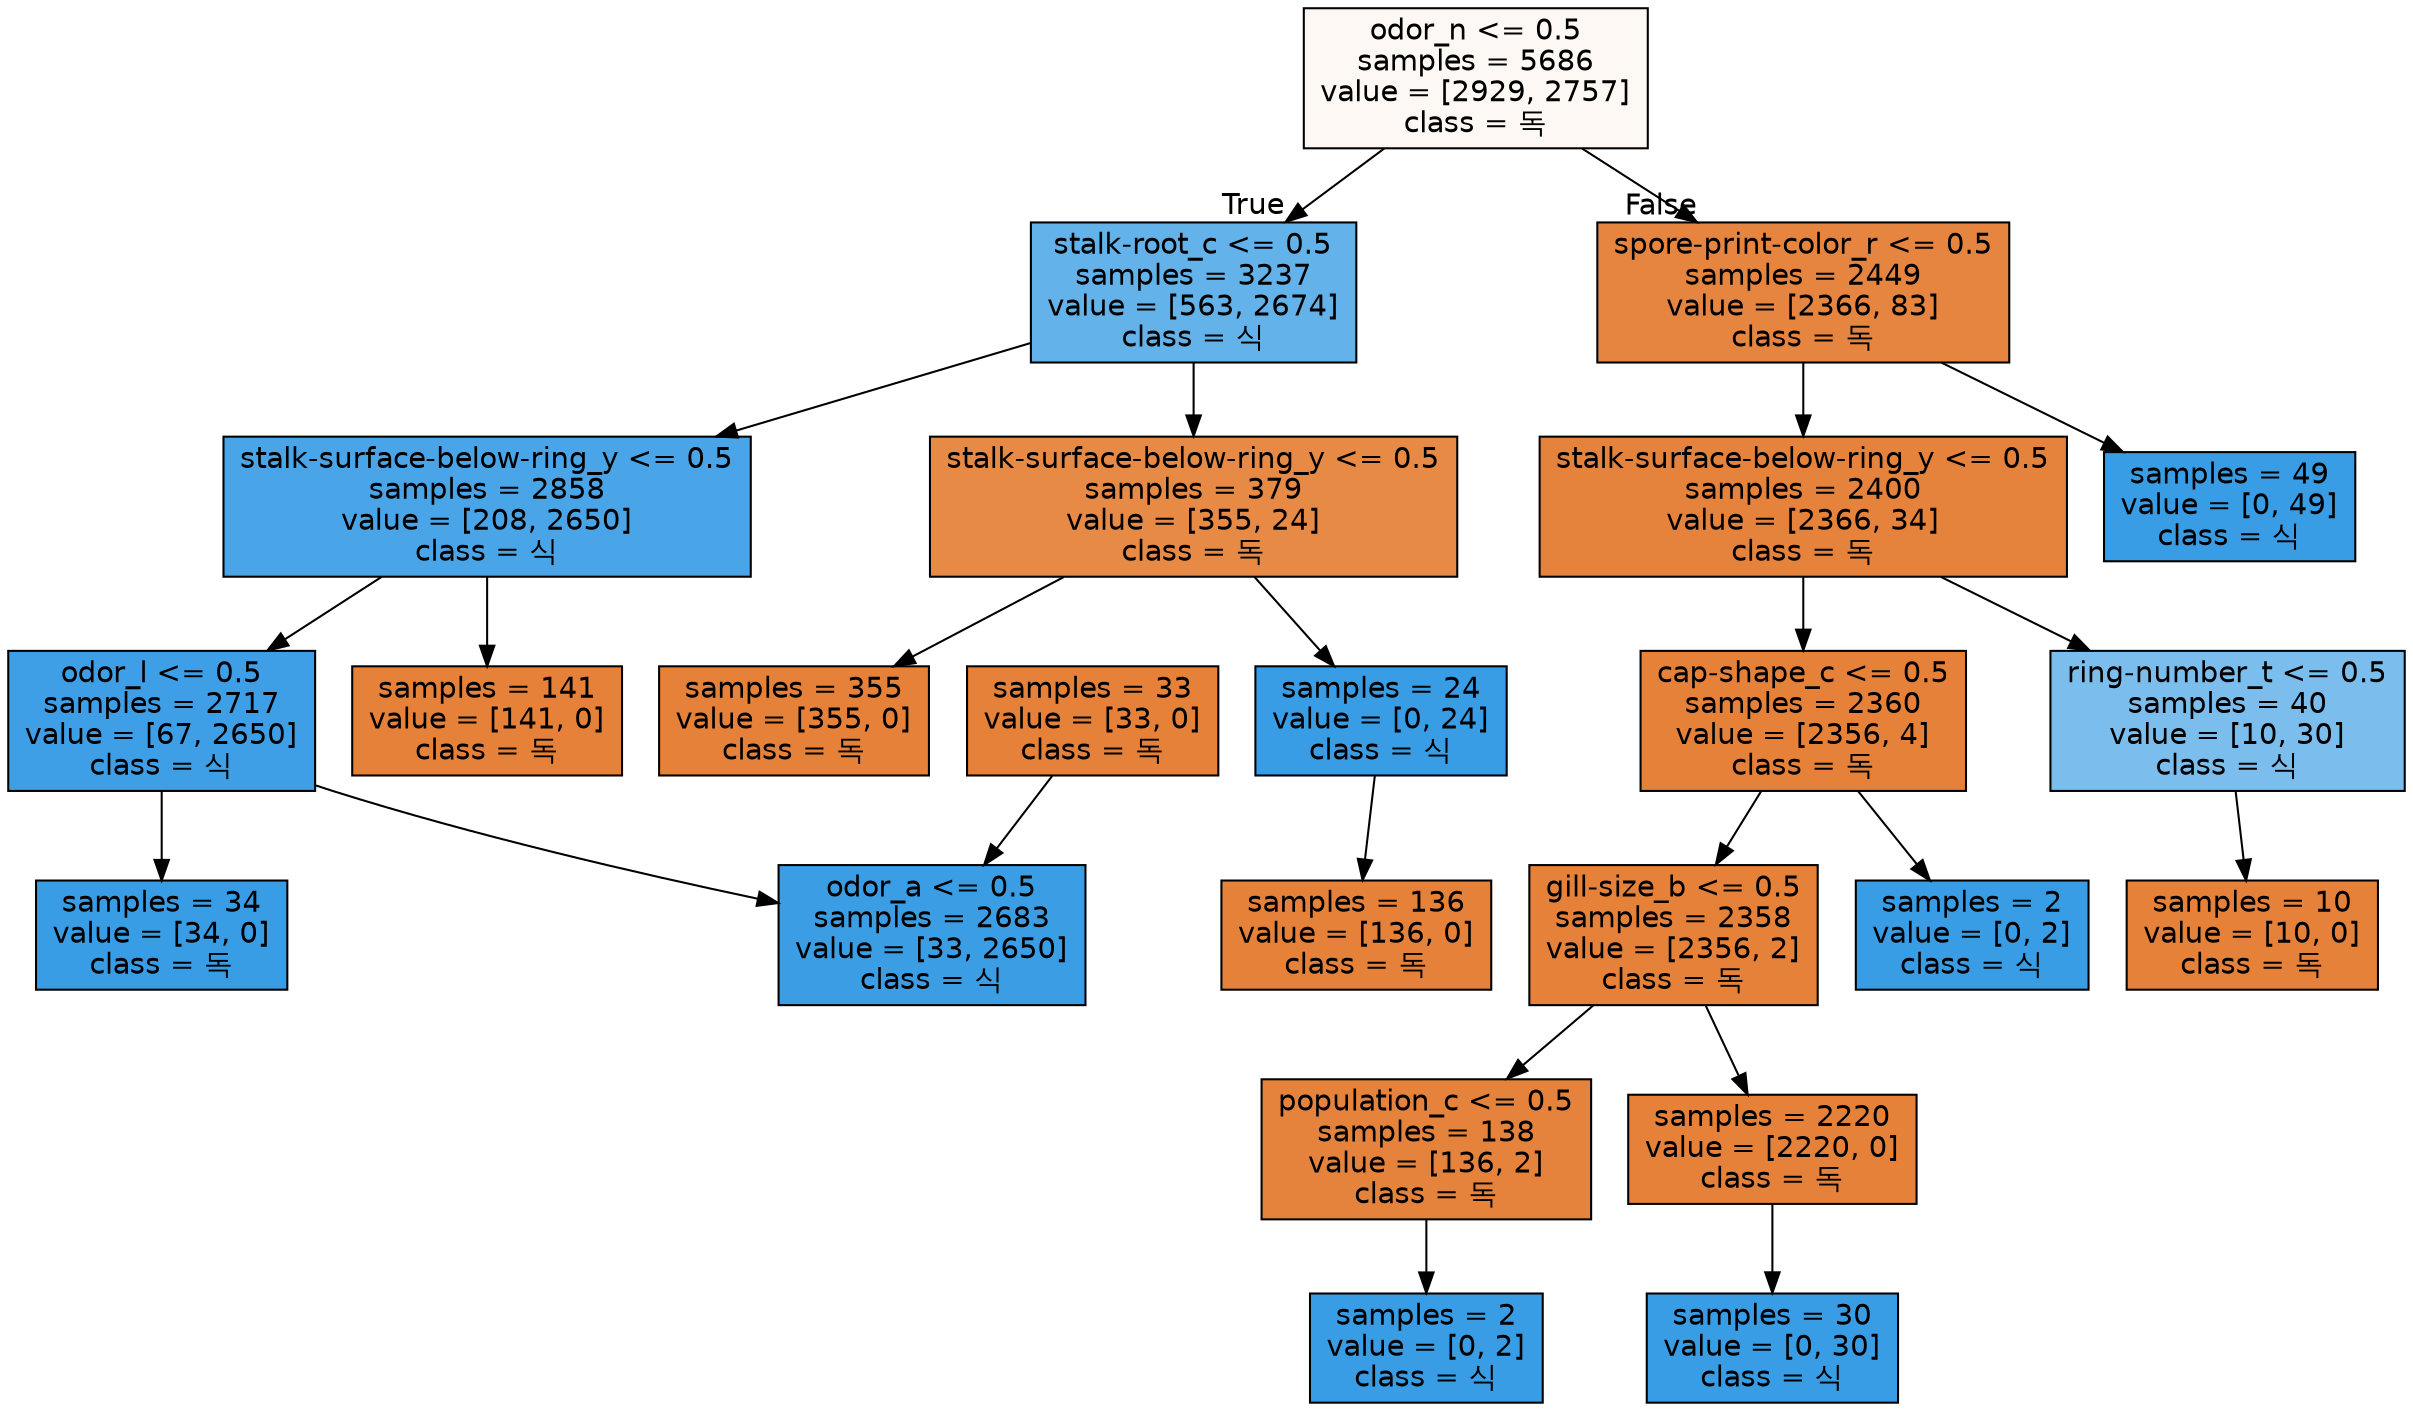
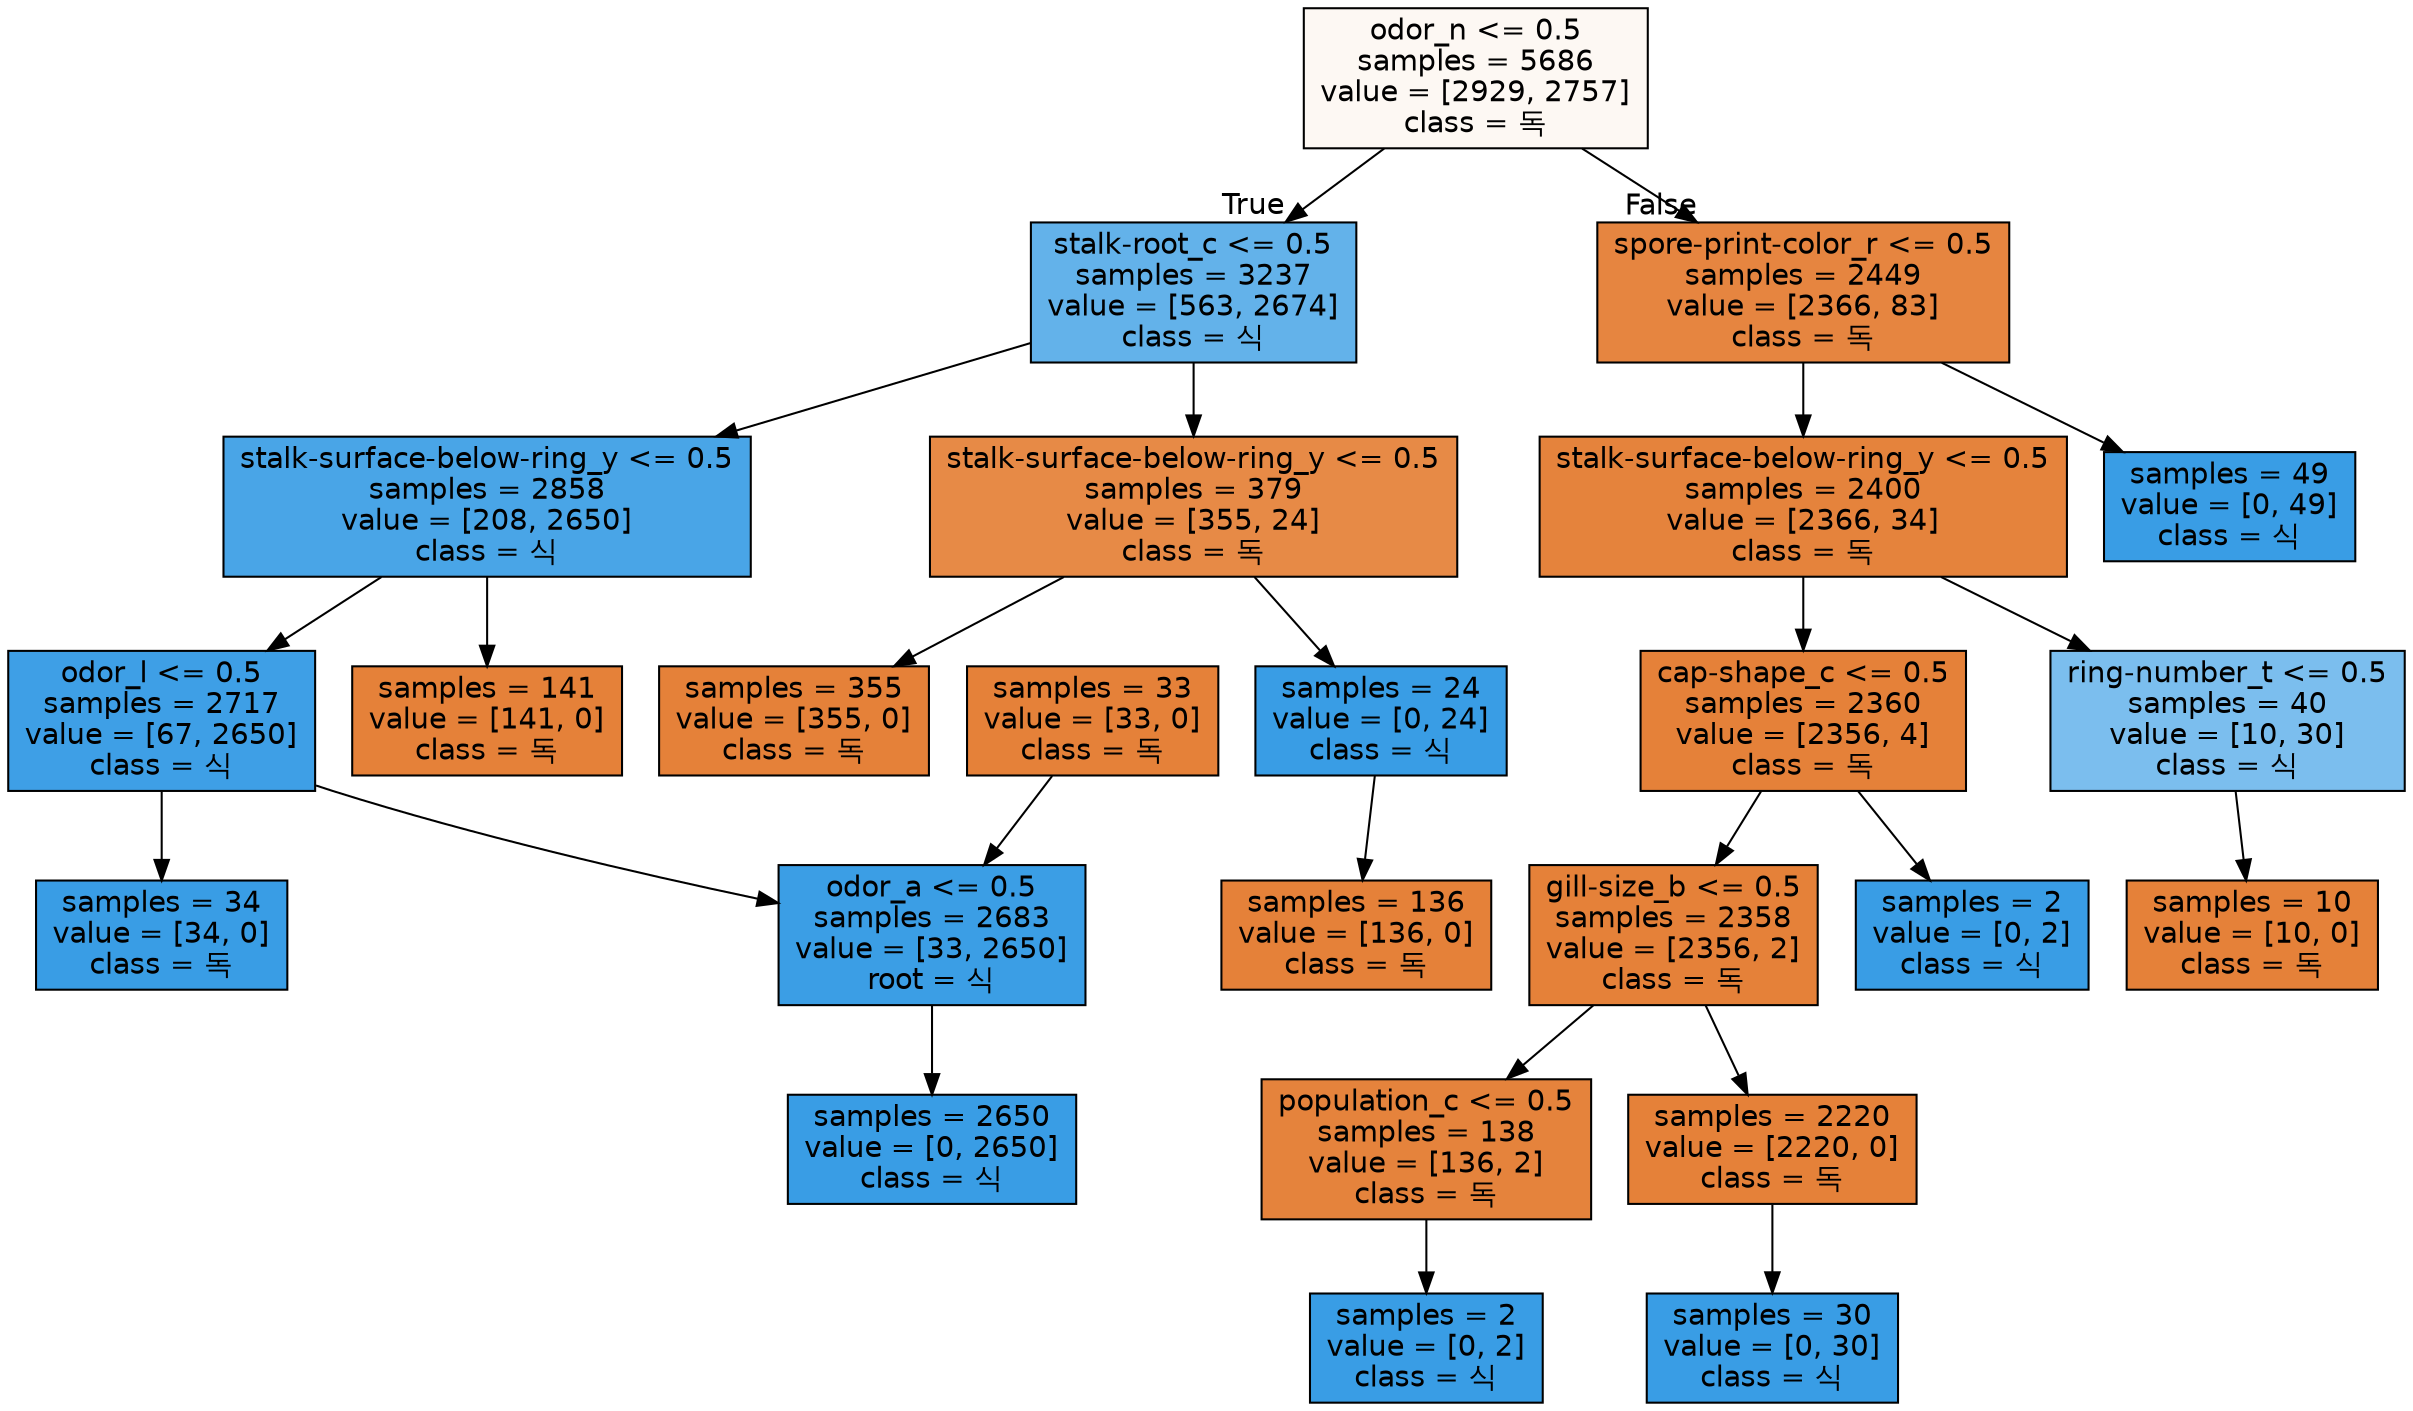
  digraph {
    node [color=black fillcolor="#e58139" fontname=helvetica shape=box style=filled]
    edge [fontname=helvetica]
    n1 [fillcolor="#fdf8f3" label="odor_n <= 0.5\nsamples = 5686\nvalue = [2929, 2757]\nclass = 독"]
    n2 [fillcolor="#63b2ea" label="stalk-root_c <= 0.5\nsamples = 3237\nvalue = [563, 2674]\nclass = 식"]
    n3 [fillcolor="#e68540" label="spore-print-color_r <= 0.5\nsamples = 2449\nvalue = [2366, 83]\nclass = 독"]
    n4 [fillcolor="#49a5e7" label="stalk-surface-below-ring_y <= 0.5\nsamples = 2858\nvalue = [208, 2650]\nclass = 식"]
    n5 [fillcolor="#e78a46" label="stalk-surface-below-ring_y <= 0.5\nsamples = 379\nvalue = [355, 24]\nclass = 독"]
    n6 [fillcolor="#e5833c" label="stalk-surface-below-ring_y <= 0.5\nsamples = 2400\nvalue = [2366, 34]\nclass = 독"]
    n7 [fillcolor="#399de5" label="samples = 49\nvalue = [0, 49]\nclass = 식"]
    n8 [fillcolor="#3e9fe6" label="odor_l <= 0.5\nsamples = 2717\nvalue = [67, 2650]\nclass = 식"]
    n9 [label="samples = 141\nvalue = [141, 0]\nclass = 독"]
    n10 [label="samples = 355\nvalue = [355, 0]\nclass = 독"]
    n11 [fillcolor="#399de5" label="samples = 24\nvalue = [0, 24]\nclass = 식"]
-   n12 [fillcolor="#3b9ee5" label="odor_a <= 0.5\nsamples = 2683\nvalue = [33, 2650]\nclass = 식"]
+   n12 [fillcolor="#3b9ee5" label="odor_a <= 0.5\nsamples = 2683\nvalue = [33, 2650]\nroot = 식"]
    n13 [fillcolor="#399de5" label="samples = 34\nvalue = [34, 0]\nclass = 독"]
+   n14 [fillcolor="#399de5" label="samples = 2650\nvalue = [0, 2650]\nclass = 식"]
    n15 [label="samples = 33\nvalue = [33, 0]\nclass = 독"]
    n16 [label="samples = 136\nvalue = [136, 0]\nclass = 독"]
    n17 [label="cap-shape_c <= 0.5\nsamples = 2360\nvalue = [2356, 4]\nclass = 독"]
    n18 [fillcolor="#7bbeee" label="ring-number_t <= 0.5\nsamples = 40\nvalue = [10, 30]\nclass = 식"]
    n19 [label="gill-size_b <= 0.5\nsamples = 2358\nvalue = [2356, 2]\nclass = 독"]
    n20 [fillcolor="#399de5" label="samples = 2\nvalue = [0, 2]\nclass = 식"]
    n21 [label="samples = 10\nvalue = [10, 0]\nclass = 독"]
    n22 [fillcolor="#e5833c" label="population_c <= 0.5\nsamples = 138\nvalue = [136, 2]\nclass = 독"]
    n23 [label="samples = 2220\nvalue = [2220, 0]\nclass = 독"]
    n24 [fillcolor="#399de5" label="samples = 2\nvalue = [0, 2]\nclass = 식"]
    n25 [fillcolor="#399de5" label="samples = 30\nvalue = [0, 30]\nclass = 식"]
    n1 -> n2 [headlabel=True labelangle=45 labeldistance=2.5]
    n1 -> n3 [headlabel=False labelangle=-45 labeldistance=2.5]
    n2 -> n4
    n2 -> n5
    n3 -> n6
    n3 -> n7
    n4 -> n8
    n4 -> n9
    n5 -> n10
    n5 -> n11
    n6 -> n17
    n6 -> n18
    n8 -> n12
    n8 -> n13
    n11 -> n16
+   n12 -> n14
    n15 -> n12
    n17 -> n19
    n17 -> n20
    n18 -> n21
    n19 -> n22
    n19 -> n23
    n22 -> n24
    n23 -> n25
  }
